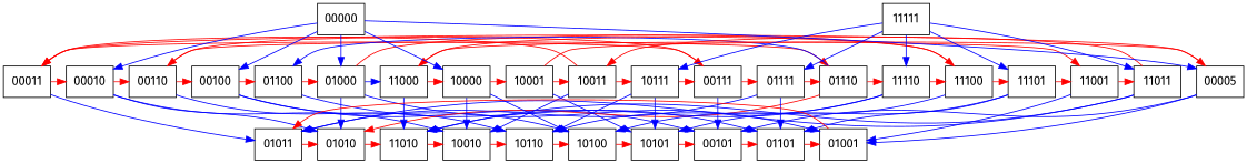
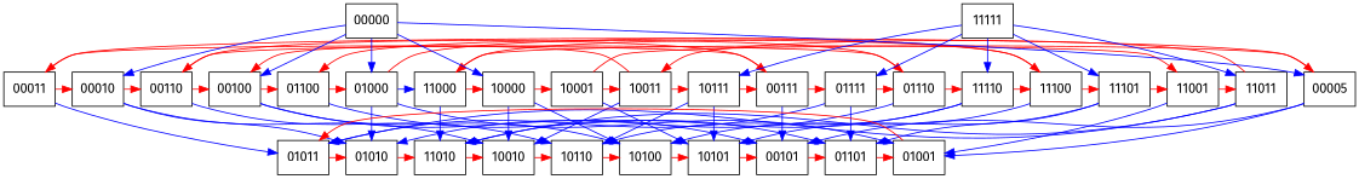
  digraph {
    fontname="Fira Sans"
    node [fontname="Fira Sans" shape=box]
    edge [color=blue fontname="Fira Sans"]
    n1 [label=00005]
    00010
    00011
    00100
    00110
    00111
    01000
    01100
    01110
    01111
    10000
    10001
    10011
    10111
    11000
    11001
    11011
    11100
    11101
    11110
    00000
    11111
    00101
    01001
    01010
    01011
    01101
    10010
    10100
    10101
    10110
    11010
    subgraph sub_1 {
      rank=same
      n1
      00010
      00011
      00100
      00110
      00111
      01000
      01100
      01110
      01111
      10000
      10001
      10011
      10111
      11000
      11001
      11011
      11100
      11101
      11110
    }
    subgraph sub_2 {
      rank=same
      00000
      11111
    }
    subgraph sub_3 {
      rank=same
      00101
      01001
      01010
      01011
      01101
      10010
      10100
      10101
      10110
      11010
    }
    n1 -> 00011 [color=red]
    n1 -> 00101
    n1 -> 01001
    00010 -> 00110 [color=red]
    00010 -> 01010
    00010 -> 10010
    00011 -> 00010 [color=red]
    00011 -> 00111 [color=red]
    00011 -> 01011
    00100 -> 01100 [color=red]
    00100 -> 00101
    00100 -> 10100
    00110 -> 00100 [color=red]
    00110 -> 01110 [color=red]
    00110 -> 10110
    00111 -> 00110 [color=red]
    00111 -> 01111 [color=red]
    00111 -> 00101
    01000 -> 11000
    01000 -> 11100 [color=red]
    01000 -> 01001
    01000 -> 01010
    01100 -> 01000 [color=red]
    01100 -> 01101
-   01110 -> 01100
+   01110 -> 01100 [color=red]
    01110 -> 11110 [color=red]
-   01110 -> 01010 [color=red]
+   01110 -> 01010
    01111 -> 01110 [color=red]
    01111 -> 01011
    01111 -> 01101
    10000 -> 10001 [color=red]
    10000 -> 10010
    10000 -> 10100
    10001 -> n1 [color=red]
    10001 -> 10011 [color=red]
    10001 -> 10101
-   10011 -> 00011 [color=red]
+   10011 -> 00100 [color=red]
    10011 -> 10111 [color=red]
    10011 -> 10010
    10111 -> 00111 [color=red]
    10111 -> 10101
    10111 -> 10110
    11000 -> 10000 [color=red]
    11000 -> 11001 [color=red]
    11000 -> 11010
    11001 -> 11011 [color=red]
    11001 -> 01001
    11011 -> 10011 [color=red]
    11011 -> 01011
    11011 -> 11010
    11100 -> 11000 [color=red]
    11100 -> 11101 [color=red]
    11100 -> 10100
    11101 -> 11001 [color=red]
    11101 -> 01101
    11101 -> 10101
    11110 -> 11100 [color=red]
    11110 -> 10110
    11110 -> 11010
    00000 -> n1
    00000 -> 00010
    00000 -> 00100
    00000 -> 01000
    00000 -> 10000
    11111 -> 01111
    11111 -> 10111
    11111 -> 11011
    11111 -> 11101
    11111 -> 11110
    00101 -> 01101 [color=red]
    01001 -> 01011 [color=red]
    01010 -> 11010 [color=red]
    01011 -> 01010 [color=red]
    01101 -> 01001 [color=red]
    10010 -> 10110 [color=red]
    10100 -> 10101 [color=red]
    10101 -> 00101 [color=red]
    10110 -> 10100 [color=red]
    11010 -> 10010 [color=red]
  }
